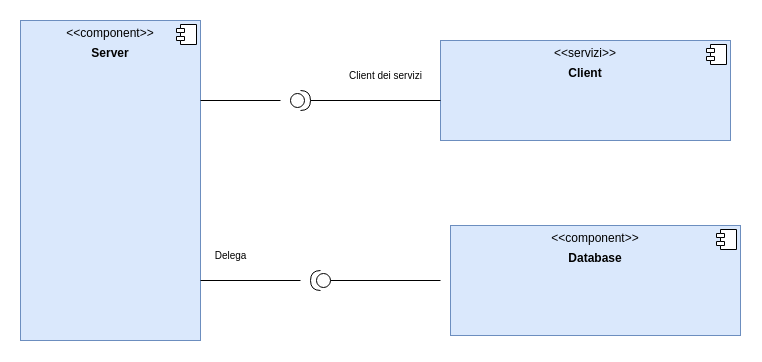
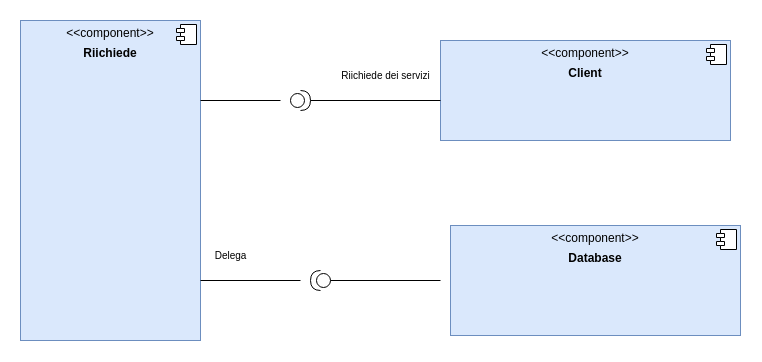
  <mxCell id="0" />
  <mxCell id="1" parent="0" />
- <mxCell id="2" value="&lt;p style=&quot;margin:0px;margin-top:6px;text-align:center;&quot;&gt;&amp;lt;&amp;lt;component&amp;gt;&amp;gt;&lt;/p&gt;&lt;p style=&quot;margin:0px;margin-top:6px;text-align:center;&quot;&gt;&lt;b&gt;Server&lt;/b&gt;&lt;/p&gt;" style="align=left;overflow=fill;html=1;dropTarget=0;fillColor=#dae8fc;strokeColor=#6c8ebf;" vertex="1" parent="1"><mxGeometry x="20" y="20" width="180" height="320" as="geometry" /></mxCell>
+ <mxCell id="2" value="&lt;p style=&quot;margin:0px;margin-top:6px;text-align:center;&quot;&gt;&amp;lt;&amp;lt;component&amp;gt;&amp;gt;&lt;/p&gt;&lt;p style=&quot;margin:0px;margin-top:6px;text-align:center;&quot;&gt;&lt;b&gt;Riichiede&lt;/b&gt;&lt;/p&gt;" style="align=left;overflow=fill;html=1;dropTarget=0;fillColor=#dae8fc;strokeColor=#6c8ebf;" vertex="1" parent="1"><mxGeometry x="20" y="20" width="180" height="320" as="geometry" /></mxCell>
  <mxCell id="3" value="" style="shape=component;jettyWidth=8;jettyHeight=4;" vertex="1" parent="2"><mxGeometry x="1" width="20" height="20" relative="1" as="geometry"><mxPoint x="-24" y="4" as="offset" /></mxGeometry></mxCell>
- <mxCell id="4" value="&lt;p style=&quot;margin:0px;margin-top:6px;text-align:center;&quot;&gt;&amp;lt;&amp;lt;servizi&amp;gt;&amp;gt;&lt;/p&gt;&lt;p style=&quot;margin:0px;margin-top:6px;text-align:center;&quot;&gt;&lt;b&gt;Client&lt;/b&gt;&lt;/p&gt;" style="align=left;overflow=fill;html=1;dropTarget=0;fillColor=#dae8fc;strokeColor=#6c8ebf;" vertex="1" parent="1"><mxGeometry x="440" y="40" width="290" height="100" as="geometry" /></mxCell>
+ <mxCell id="4" value="&lt;p style=&quot;margin:0px;margin-top:6px;text-align:center;&quot;&gt;&amp;lt;&amp;lt;component&amp;gt;&amp;gt;&lt;/p&gt;&lt;p style=&quot;margin:0px;margin-top:6px;text-align:center;&quot;&gt;&lt;b&gt;Client&lt;/b&gt;&lt;/p&gt;" style="align=left;overflow=fill;html=1;dropTarget=0;fillColor=#dae8fc;strokeColor=#6c8ebf;" vertex="1" parent="1"><mxGeometry x="440" y="40" width="290" height="100" as="geometry" /></mxCell>
  <mxCell id="5" value="" style="shape=component;jettyWidth=8;jettyHeight=4;" vertex="1" parent="4"><mxGeometry x="1" width="20" height="20" relative="1" as="geometry"><mxPoint x="-24" y="4" as="offset" /></mxGeometry></mxCell>
  <mxCell id="6" value="&lt;p style=&quot;margin:0px;margin-top:6px;text-align:center;&quot;&gt;&amp;lt;&amp;lt;component&amp;gt;&amp;gt;&lt;/p&gt;&lt;p style=&quot;margin:0px;margin-top:6px;text-align:center;&quot;&gt;&lt;b&gt;Database&lt;/b&gt;&lt;/p&gt;" style="align=left;overflow=fill;html=1;dropTarget=0;fillColor=#dae8fc;strokeColor=#6c8ebf;" vertex="1" parent="1"><mxGeometry x="450" y="225" width="290" height="110" as="geometry" /></mxCell>
  <mxCell id="7" value="" style="shape=component;jettyWidth=8;jettyHeight=4;" vertex="1" parent="6"><mxGeometry x="1" width="20" height="20" relative="1" as="geometry"><mxPoint x="-24" y="4" as="offset" /></mxGeometry></mxCell>
  <mxCell id="8" value="" style="shape=providedRequiredInterface;html=1;verticalLabelPosition=bottom;sketch=0;" vertex="1" parent="1"><mxGeometry x="290" y="90" width="20" height="20" as="geometry" /></mxCell>
  <mxCell id="9" value="" style="endArrow=none;html=1;rounded=0;" edge="1" parent="1"><mxGeometry width="50" height="50" relative="1" as="geometry"><mxPoint x="200" y="100" as="sourcePoint" /><mxPoint x="280" y="100" as="targetPoint" /></mxGeometry></mxCell>
  <mxCell id="10" value="" style="endArrow=none;html=1;rounded=0;exitX=1;exitY=0.5;exitDx=0;exitDy=0;exitPerimeter=0;" edge="1" parent="1" source="8"><mxGeometry width="50" height="50" relative="1" as="geometry"><mxPoint x="330" y="170" as="sourcePoint" /><mxPoint x="440" y="100" as="targetPoint" /></mxGeometry></mxCell>
  <mxCell id="11" value="" style="shape=providedRequiredInterface;html=1;verticalLabelPosition=bottom;sketch=0;rotation=-180;" vertex="1" parent="1"><mxGeometry x="310" y="270" width="20" height="20" as="geometry" /></mxCell>
  <mxCell id="12" value="" style="endArrow=none;html=1;rounded=0;" edge="1" parent="1"><mxGeometry width="50" height="50" relative="1" as="geometry"><mxPoint x="330" y="280" as="sourcePoint" /><mxPoint x="440" y="280" as="targetPoint" /></mxGeometry></mxCell>
  <mxCell id="13" value="" style="endArrow=none;html=1;rounded=0;" edge="1" parent="1"><mxGeometry width="50" height="50" relative="1" as="geometry"><mxPoint x="200" y="280" as="sourcePoint" /><mxPoint x="300" y="280" as="targetPoint" /></mxGeometry></mxCell>
- <mxCell id="14" value="&lt;font style=&quot;font-size: 10px;&quot;&gt;Client dei servizi&lt;/font&gt;" style="text;html=1;align=center;verticalAlign=middle;resizable=0;points=[];autosize=1;strokeColor=none;fillColor=none;" vertex="1" parent="1"><mxGeometry x="330" y="60" width="110" height="30" as="geometry" /></mxCell>
+ <mxCell id="14" value="&lt;font style=&quot;font-size: 10px;&quot;&gt;Riichiede dei servizi&lt;/font&gt;" style="text;html=1;align=center;verticalAlign=middle;resizable=0;points=[];autosize=1;strokeColor=none;fillColor=none;" vertex="1" parent="1"><mxGeometry x="330" y="60" width="110" height="30" as="geometry" /></mxCell>
  <mxCell id="15" value="Delega" style="text;html=1;align=center;verticalAlign=middle;resizable=0;points=[];autosize=1;strokeColor=none;fillColor=none;fontSize=10;" vertex="1" parent="1"><mxGeometry x="200" y="240" width="60" height="30" as="geometry" /></mxCell>
